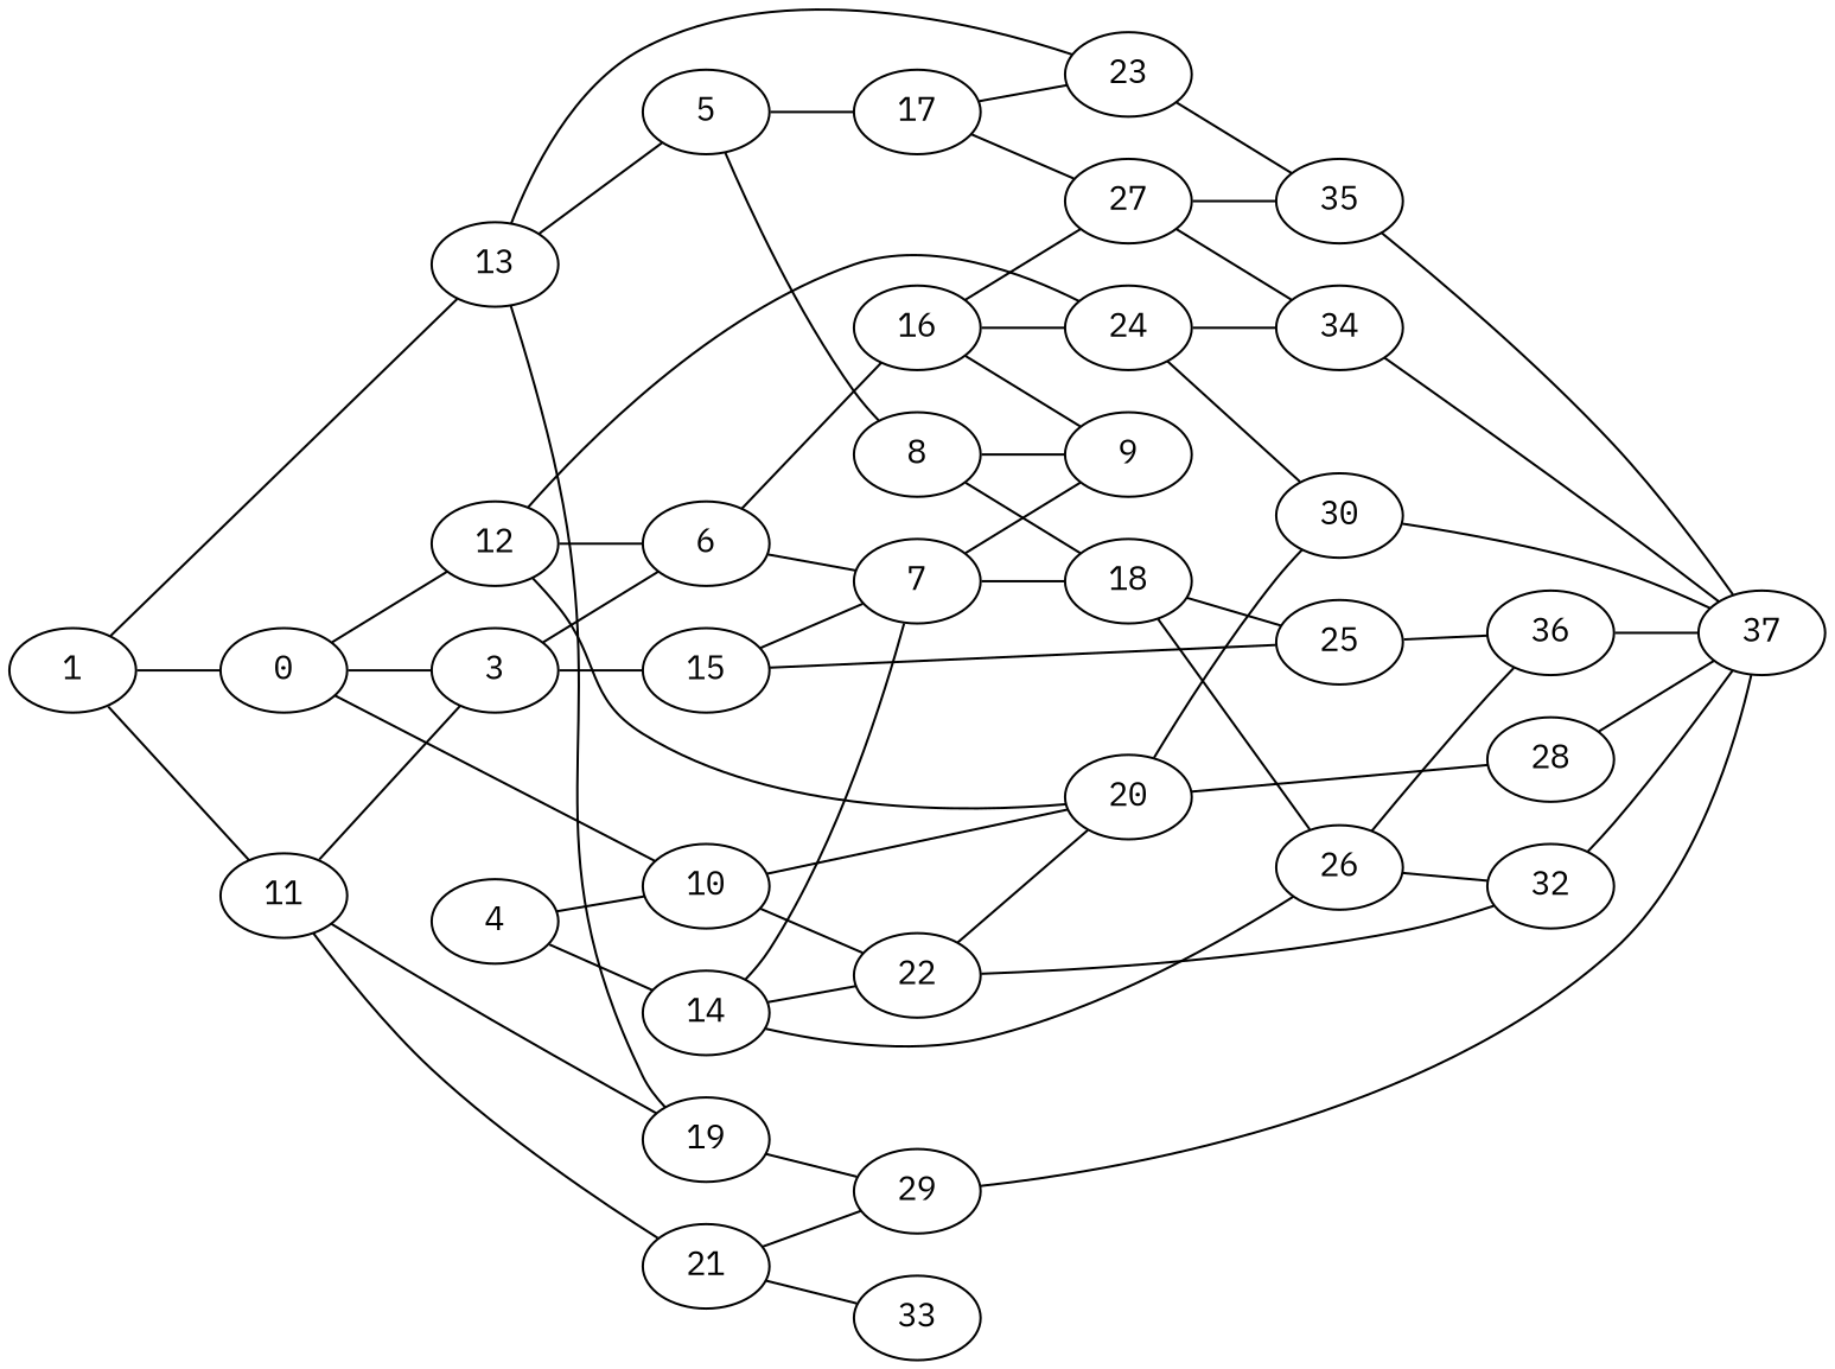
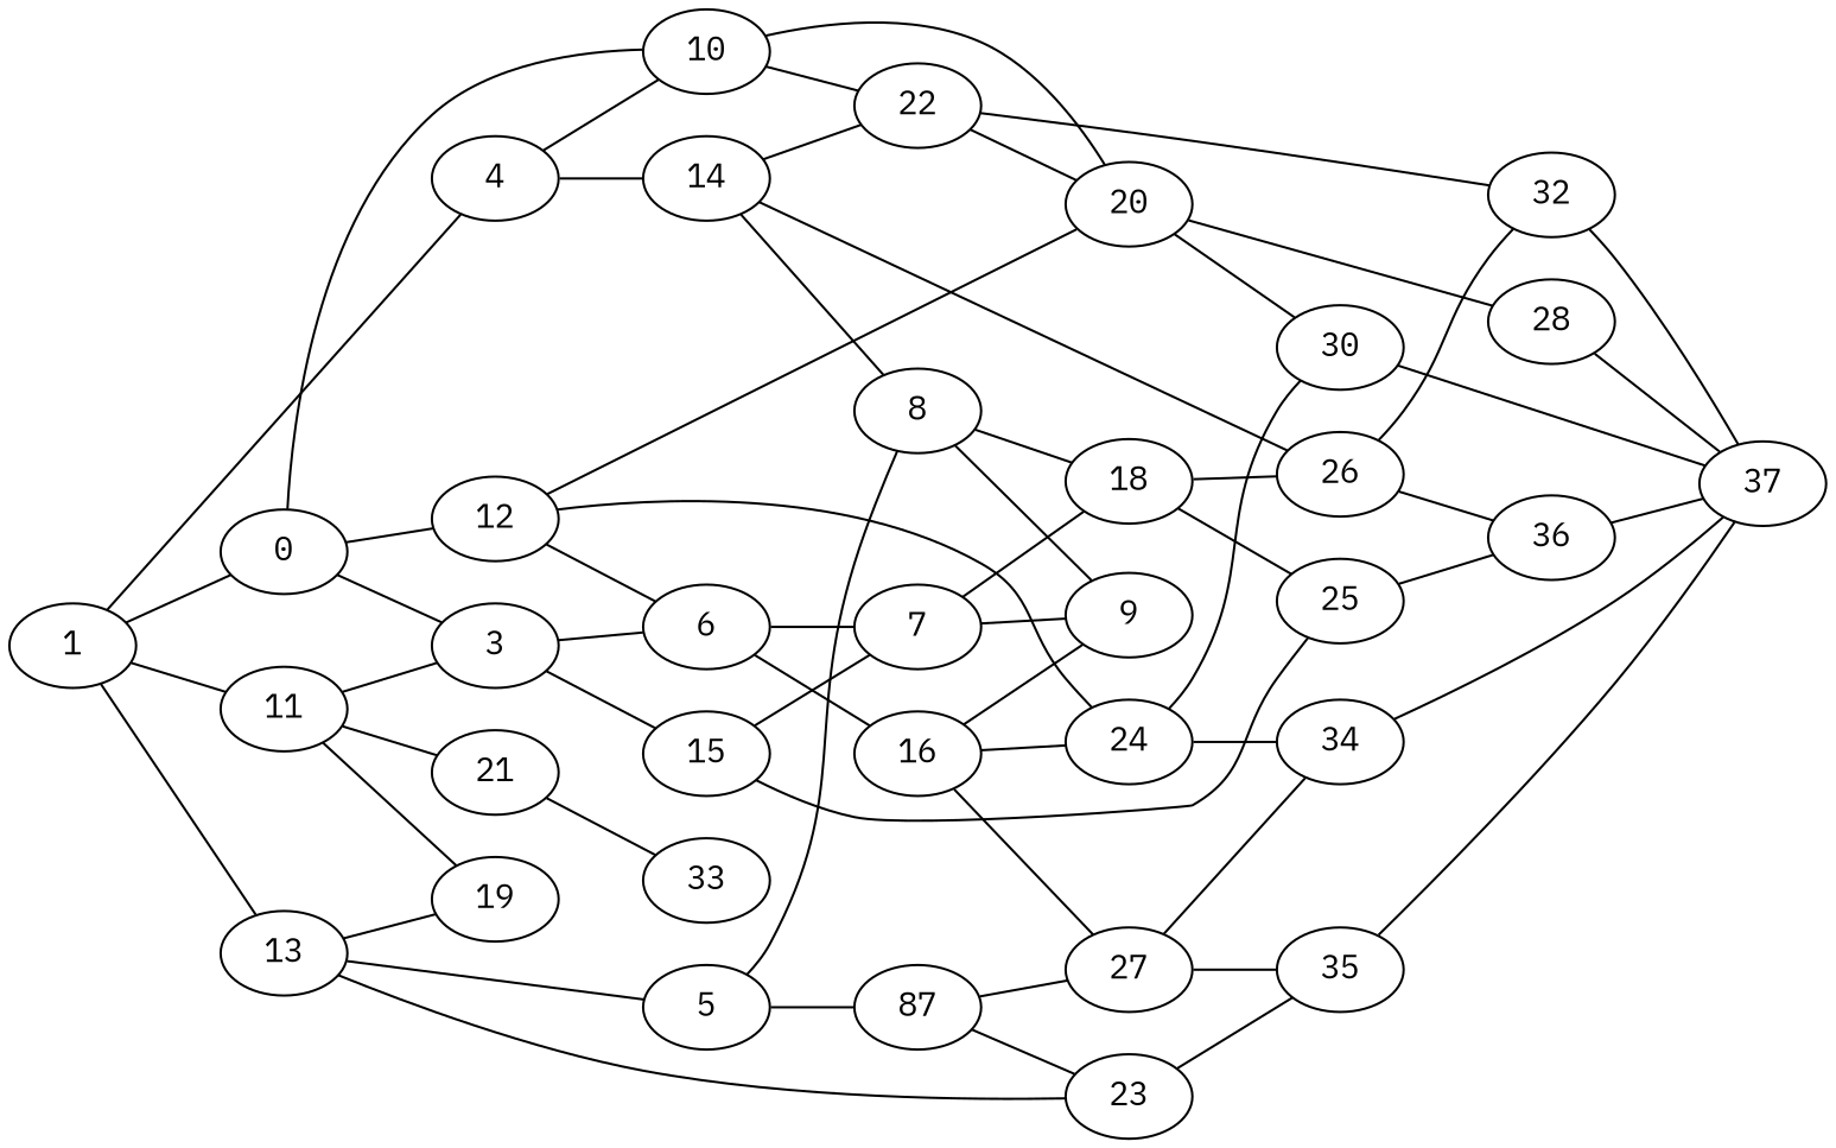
  graph {
    fontname="IBM Plex Mono"
    rankdir=LR
    node [fontname="IBM Plex Mono"]
    edge [fontname="IBM Plex Mono"]
    n1 [label=0]
    1
    4
    11
    13
    3
    10
    12
    14
    19
    21
    5
    23
    6
    15
    20
    22
    24
    8
-   17
+   17 [label=87]
    26
-   29
    33
    35
    7
    16
    25
    28
    30
    32
    34
    9
    18
    27
    36
    37
    n1 -- 3
    n1 -- 10
    n1 -- 12
    1 -- n1
+   1 -- 4
    1 -- 11
    1 -- 13
    4 -- 10
    4 -- 14
    11 -- 3
    11 -- 19
    11 -- 21
    13 -- 19
    13 -- 5
    13 -- 23
    3 -- 6
    3 -- 15
    10 -- 20
    10 -- 22
    12 -- 6
    12 -- 20
    12 -- 24
    14 -- 22
-   14 -- 7
+   14 -- 8
    14 -- 26
-   19 -- 29
-   21 -- 29
    21 -- 33
    5 -- 8
    5 -- 17
    23 -- 35
    6 -- 7
    6 -- 16
    15 -- 7
    15 -- 25
    20 -- 28
    20 -- 30
    22 -- 20
    22 -- 32
    24 -- 30
    24 -- 34
    8 -- 9
    8 -- 18
    17 -- 23
    17 -- 27
    26 -- 32
    26 -- 36
-   29 -- 37
    35 -- 37
    7 -- 9
    7 -- 18
    16 -- 24
    16 -- 9
    16 -- 27
    25 -- 36
    28 -- 37
    30 -- 37
    32 -- 37
    34 -- 37
    18 -- 26
    18 -- 25
    27 -- 35
    27 -- 34
    36 -- 37
  }
